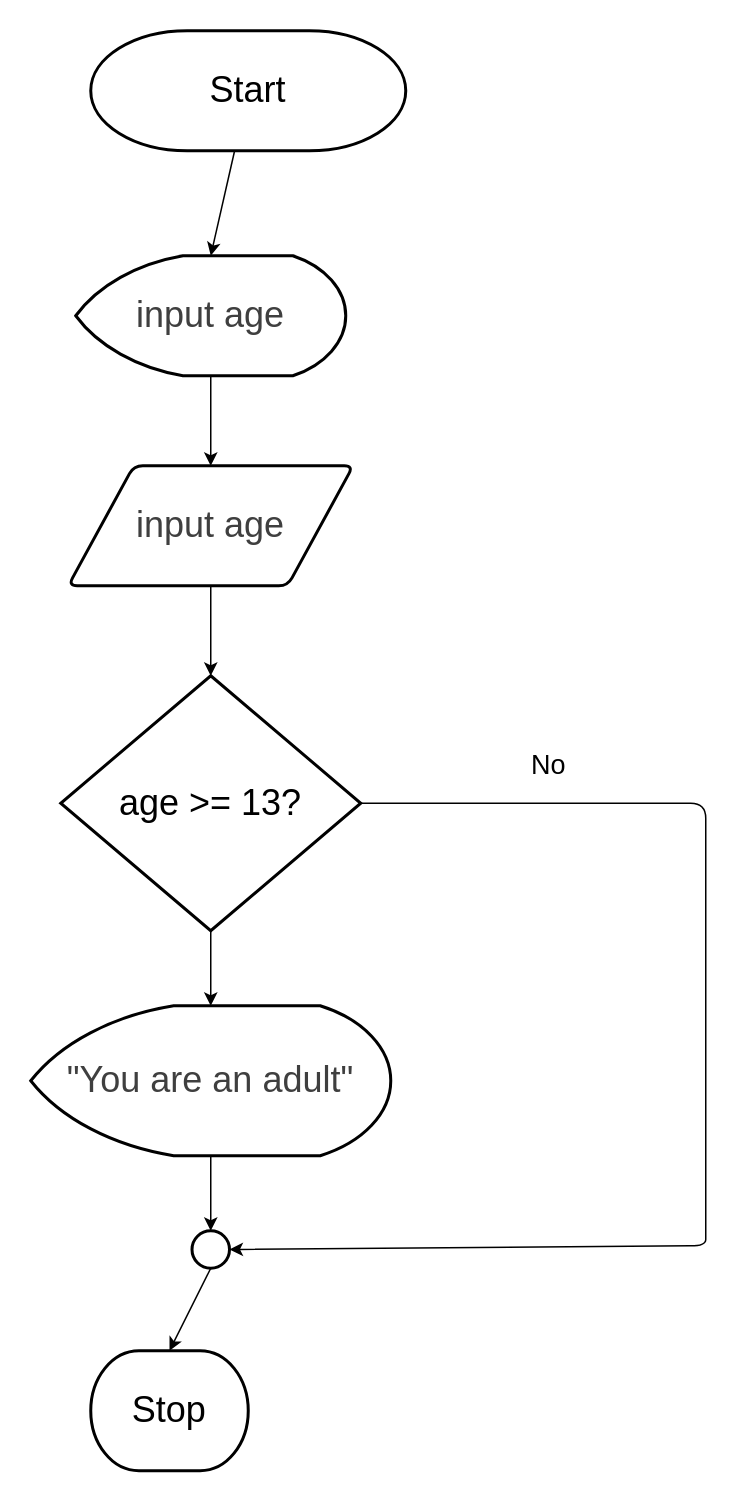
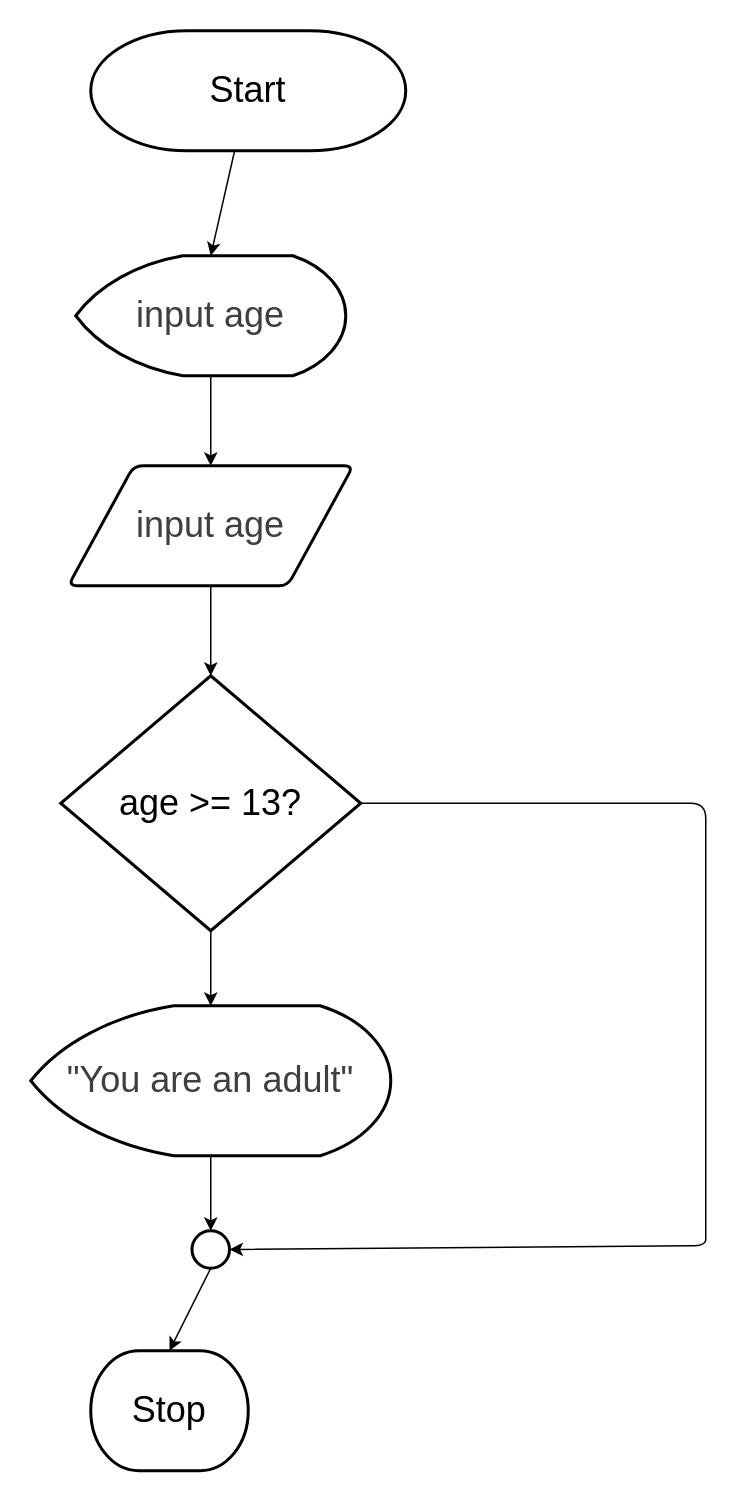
  <mxCell id="0" />
  <mxCell id="1" parent="0" />
  <mxCell id="2" value="&lt;font style=&quot;font-size: 24px;&quot;&gt;Start&lt;/font&gt;" style="strokeWidth=2;html=1;shape=mxgraph.flowchart.terminator;whiteSpace=wrap;" vertex="1" parent="1"><mxGeometry x="60" y="20" width="210" height="80" as="geometry" /></mxCell>
  <mxCell id="3" value="&lt;font style=&quot;font-size: 24px;&quot;&gt;age &amp;gt;= 13?&lt;/font&gt;" style="strokeWidth=2;html=1;shape=mxgraph.flowchart.decision;whiteSpace=wrap;" vertex="1" parent="1"><mxGeometry x="40" y="450" width="200" height="170" as="geometry" /></mxCell>
  <mxCell id="4" style="edgeStyle=none;html=1;exitX=0.5;exitY=1;exitDx=0;exitDy=0;exitPerimeter=0;entryX=0.5;entryY=0;entryDx=0;entryDy=0;fontFamily=Helvetica;fontSize=12;fontColor=default;" edge="1" parent="1" source="5" target="6"><mxGeometry relative="1" as="geometry" /></mxCell>
  <mxCell id="5" value="&lt;span style=&quot;color: rgb(63, 63, 63); font-size: 24px;&quot;&gt;input age&lt;/span&gt;" style="strokeWidth=2;html=1;shape=mxgraph.flowchart.display;whiteSpace=wrap;rounded=1;strokeColor=default;align=center;verticalAlign=middle;arcSize=12;fontFamily=Helvetica;fontSize=12;fontColor=default;fillColor=default;" vertex="1" parent="1"><mxGeometry x="50" y="170" width="180" height="80" as="geometry" /></mxCell>
  <mxCell id="6" value="&lt;span style=&quot;color: rgb(63, 63, 63); font-size: 24px;&quot;&gt;input age&lt;/span&gt;" style="shape=parallelogram;html=1;strokeWidth=2;perimeter=parallelogramPerimeter;whiteSpace=wrap;rounded=1;arcSize=12;size=0.23;strokeColor=default;align=center;verticalAlign=middle;fontFamily=Helvetica;fontSize=12;fontColor=default;fillColor=default;" vertex="1" parent="1"><mxGeometry x="45" y="310" width="190" height="80" as="geometry" /></mxCell>
  <mxCell id="7" value="" style="edgeStyle=none;html=1;fontFamily=Helvetica;fontSize=12;fontColor=default;" edge="1" parent="1" source="8" target="13"><mxGeometry relative="1" as="geometry" /></mxCell>
  <mxCell id="8" value="&lt;span style=&quot;color: rgb(63, 63, 63); font-size: 24px;&quot;&gt;&quot;You are an adult&quot;&lt;/span&gt;" style="strokeWidth=2;html=1;shape=mxgraph.flowchart.display;whiteSpace=wrap;rounded=1;strokeColor=default;align=center;verticalAlign=middle;arcSize=12;fontFamily=Helvetica;fontSize=12;fontColor=default;fillColor=default;" vertex="1" parent="1"><mxGeometry x="20" y="670" width="240" height="100" as="geometry" /></mxCell>
  <mxCell id="9" value="&lt;font style=&quot;font-size: 24px;&quot;&gt;Stop&lt;/font&gt;" style="strokeWidth=2;html=1;shape=mxgraph.flowchart.terminator;whiteSpace=wrap;" vertex="1" parent="1"><mxGeometry x="60" y="900" width="105" height="80" as="geometry" /></mxCell>
  <mxCell id="10" style="edgeStyle=none;html=1;entryX=0.5;entryY=0;entryDx=0;entryDy=0;entryPerimeter=0;fontFamily=Helvetica;fontSize=12;fontColor=default;" edge="1" parent="1" source="2" target="5"><mxGeometry relative="1" as="geometry" /></mxCell>
  <mxCell id="11" style="edgeStyle=none;html=1;exitX=0.5;exitY=1;exitDx=0;exitDy=0;entryX=0.5;entryY=0;entryDx=0;entryDy=0;entryPerimeter=0;fontFamily=Helvetica;fontSize=12;fontColor=default;" edge="1" parent="1" source="6" target="3"><mxGeometry relative="1" as="geometry" /></mxCell>
  <mxCell id="12" style="edgeStyle=none;html=1;exitX=0.5;exitY=1;exitDx=0;exitDy=0;exitPerimeter=0;entryX=0.5;entryY=0;entryDx=0;entryDy=0;entryPerimeter=0;fontFamily=Helvetica;fontSize=12;fontColor=default;" edge="1" parent="1" source="3" target="8"><mxGeometry relative="1" as="geometry" /></mxCell>
  <mxCell id="13" value="" style="strokeWidth=2;html=1;shape=mxgraph.flowchart.start_2;whiteSpace=wrap;rounded=1;strokeColor=default;align=center;verticalAlign=middle;arcSize=12;fontFamily=Helvetica;fontSize=12;fontColor=default;fillColor=default;" vertex="1" parent="1"><mxGeometry x="127.5" y="820" width="25" height="25" as="geometry" /></mxCell>
  <mxCell id="14" style="edgeStyle=none;html=1;exitX=1;exitY=0.5;exitDx=0;exitDy=0;exitPerimeter=0;entryX=1;entryY=0.5;entryDx=0;entryDy=0;entryPerimeter=0;fontFamily=Helvetica;fontSize=12;fontColor=default;" edge="1" parent="1" source="3" target="13"><mxGeometry relative="1" as="geometry"><Array as="points"><mxPoint x="470" y="535" /><mxPoint x="470" y="813" /><mxPoint x="470" y="830" /></Array></mxGeometry></mxCell>
  <mxCell id="15" style="edgeStyle=none;html=1;exitX=0.5;exitY=1;exitDx=0;exitDy=0;exitPerimeter=0;entryX=0.5;entryY=0;entryDx=0;entryDy=0;entryPerimeter=0;fontFamily=Helvetica;fontSize=12;fontColor=default;" edge="1" parent="1" source="13" target="9"><mxGeometry relative="1" as="geometry" /></mxCell>
- <mxCell id="16" value="&lt;font style=&quot;font-size: 18px;&quot;&gt;No&lt;/font&gt;" style="text;html=1;align=center;verticalAlign=middle;resizable=0;points=[];autosize=1;strokeColor=none;fillColor=none;fontFamily=Helvetica;fontSize=12;fontColor=default;" vertex="1" parent="1"><mxGeometry x="340" y="490" width="50" height="40" as="geometry" /></mxCell>
